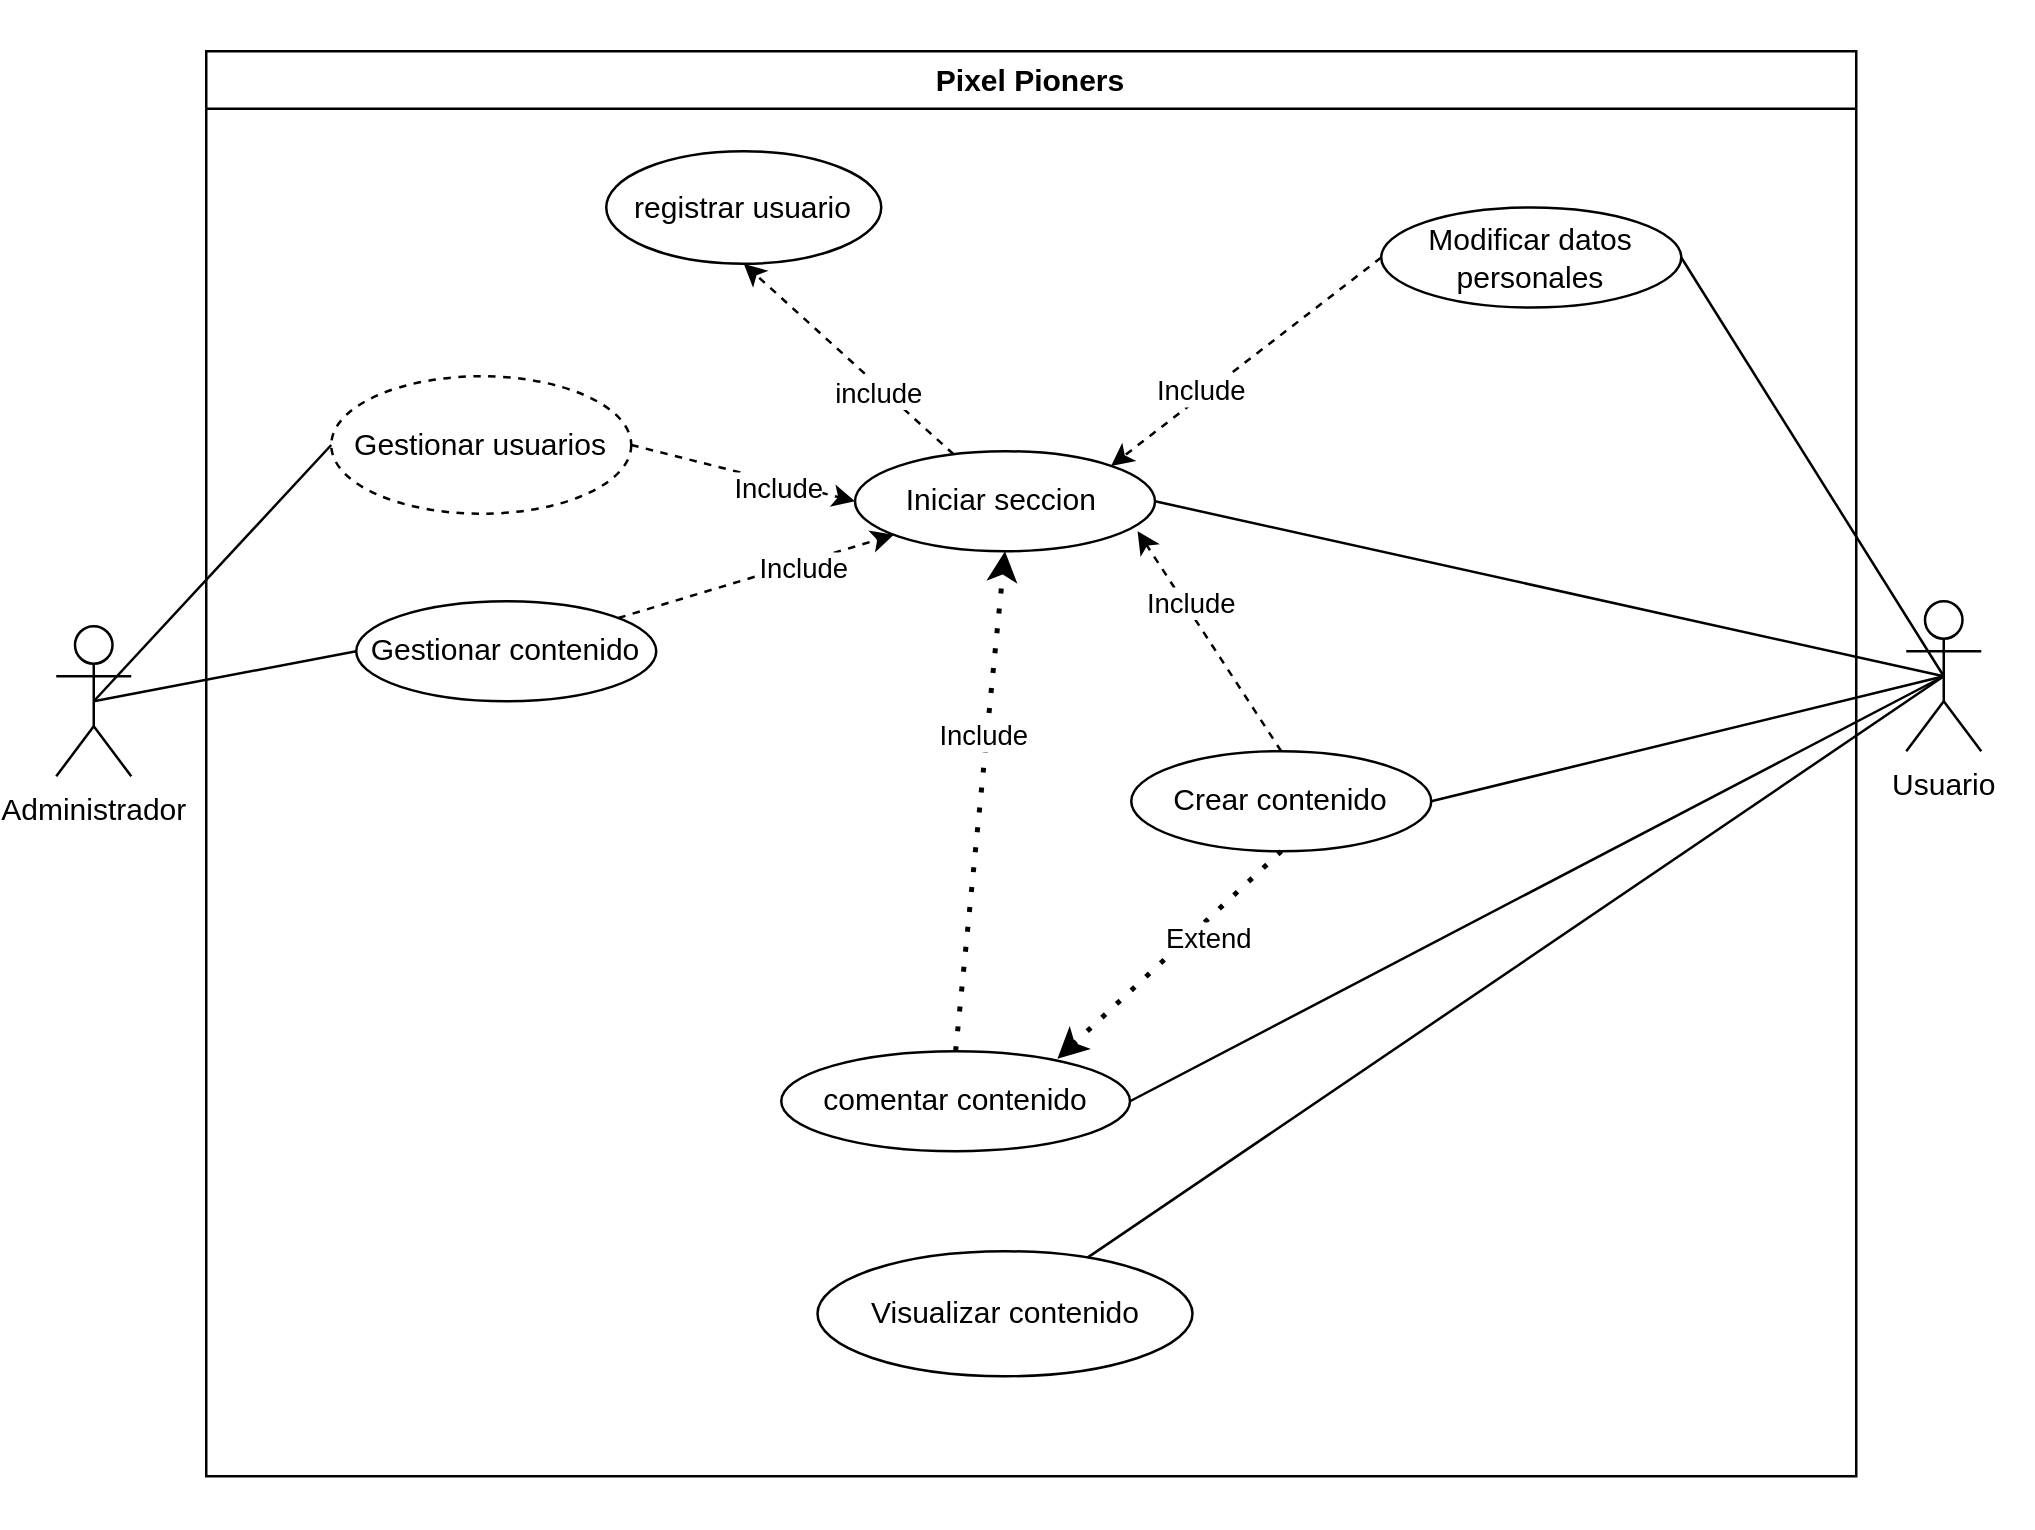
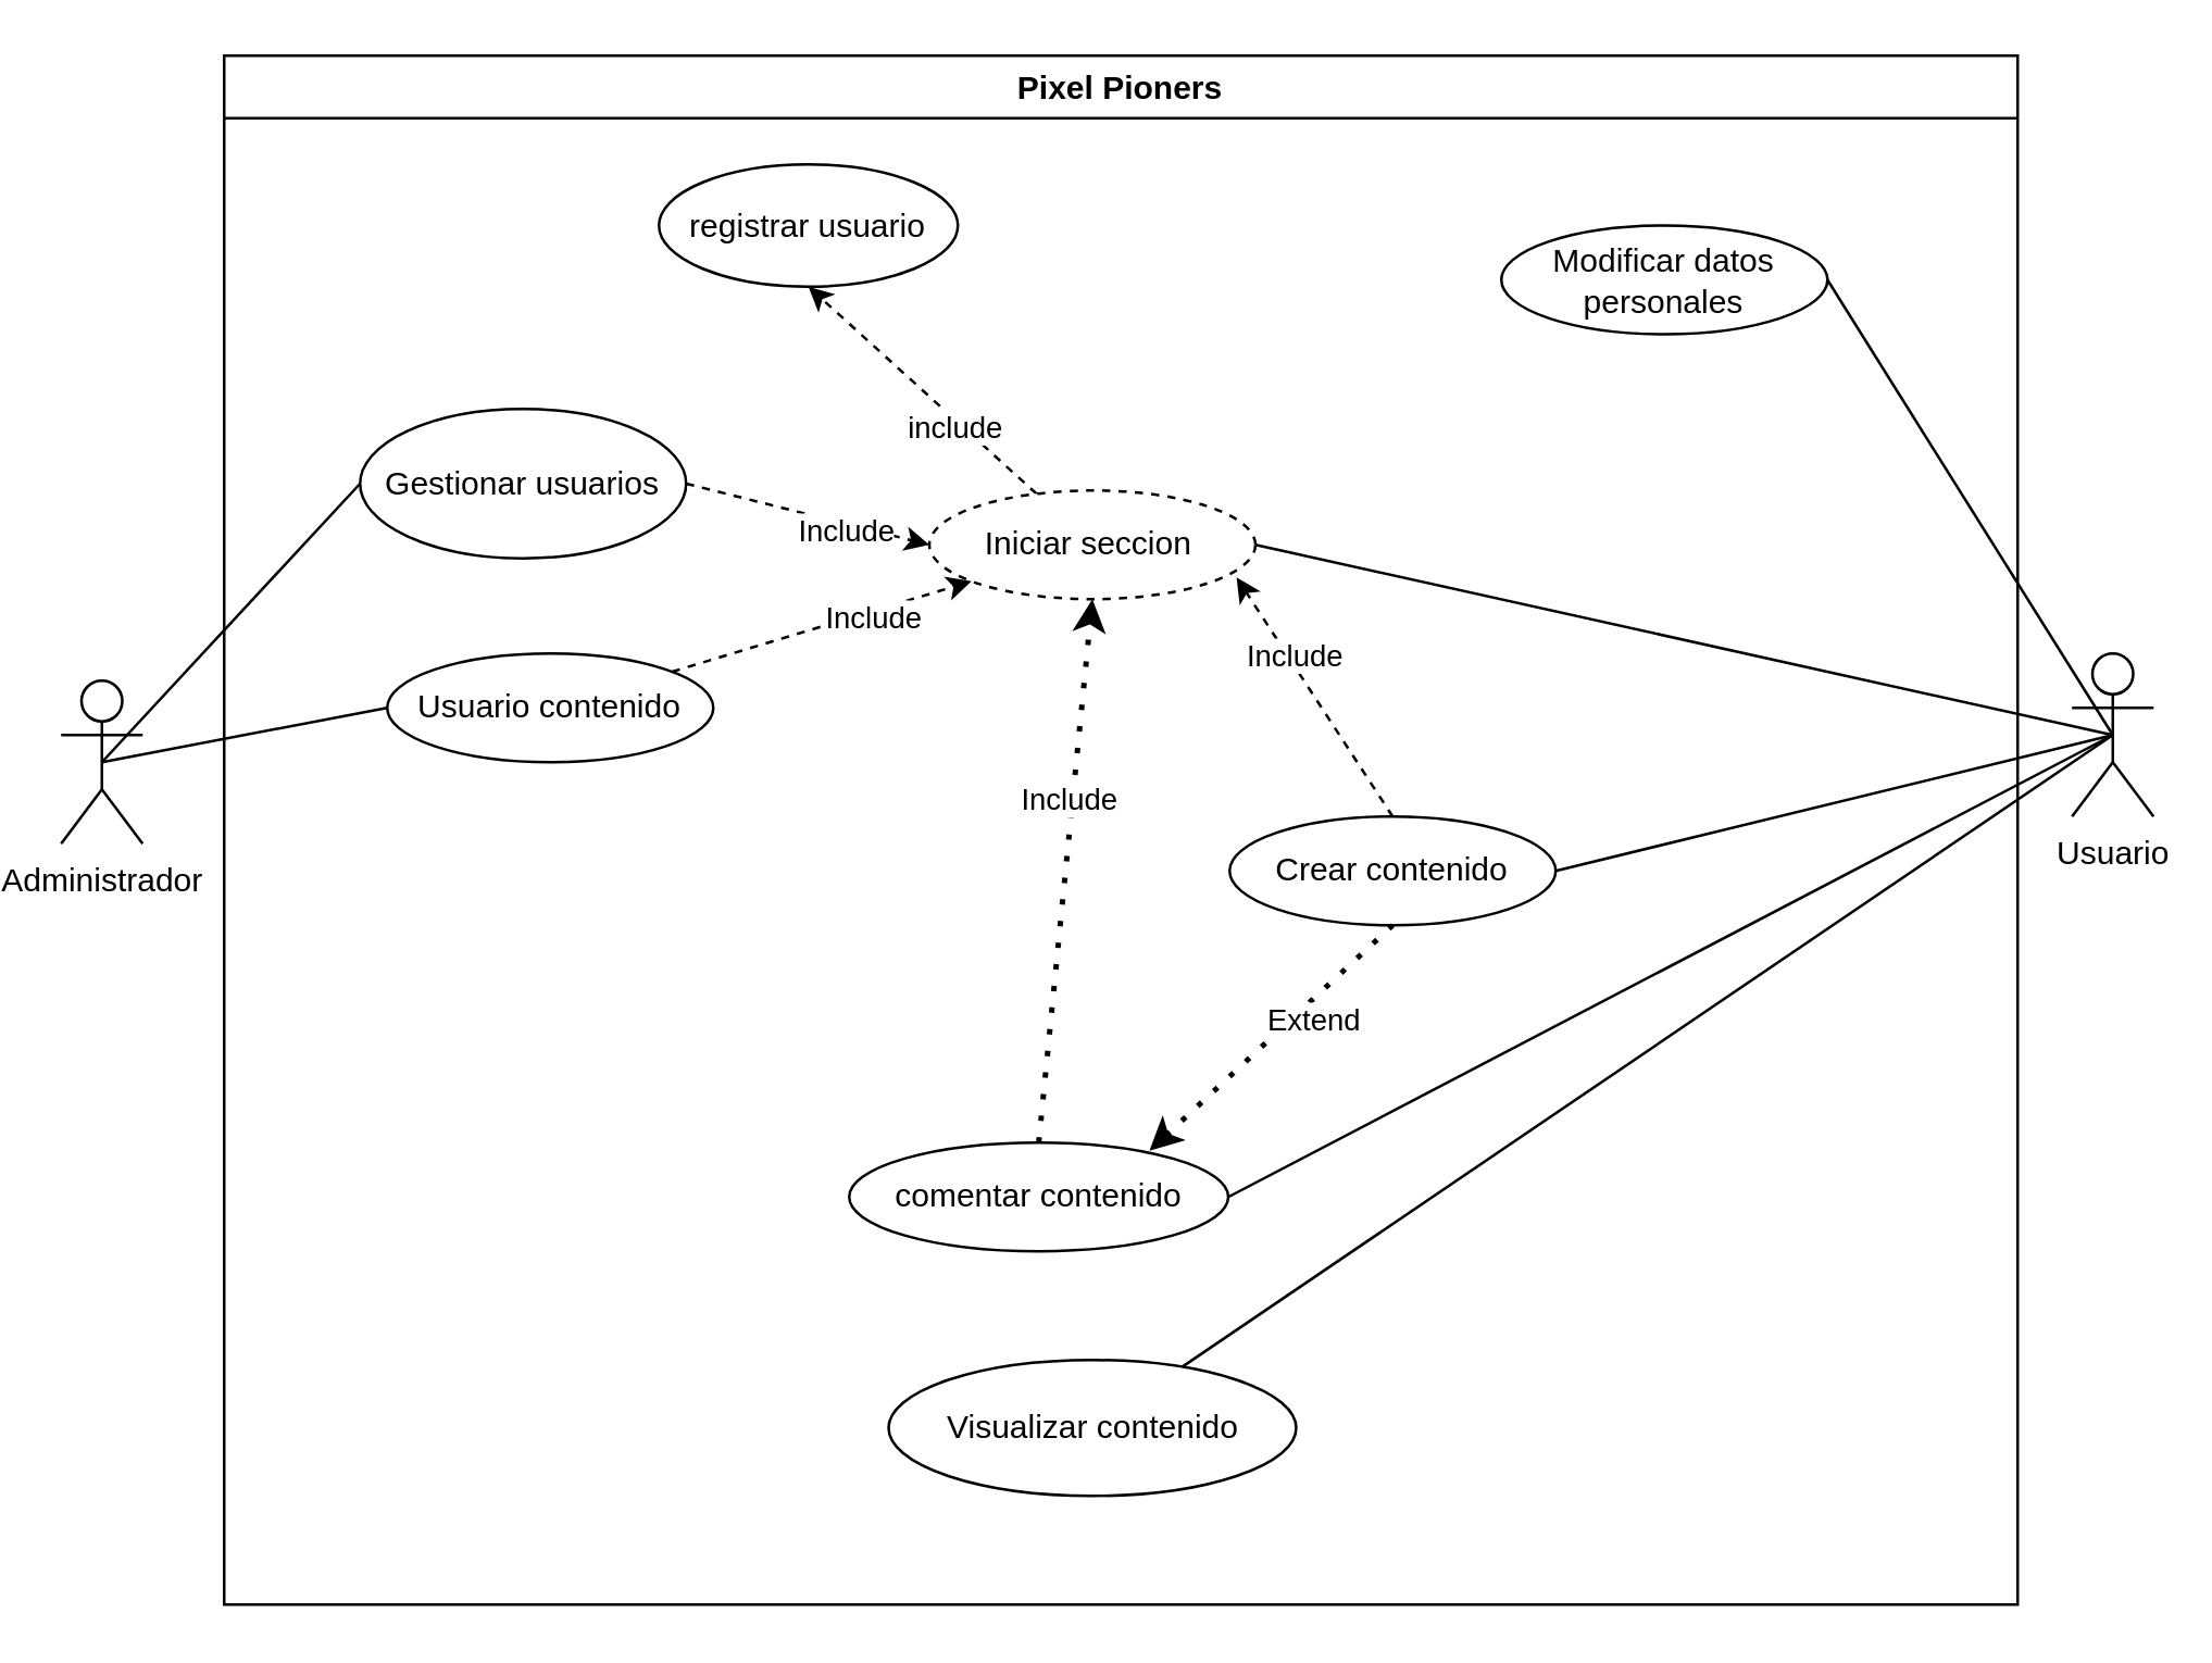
  <mxCell id="0" />
  <mxCell id="1" parent="0" />
  <mxCell id="2" value="Pixel Pioners" style="swimlane;" vertex="1" parent="1"><mxGeometry x="80" y="20" width="660" height="570" as="geometry" /></mxCell>
  <mxCell id="3" value="registrar usuario" style="ellipse;whiteSpace=wrap;html=1;" vertex="1" parent="2"><mxGeometry x="160" y="40" width="110" height="45" as="geometry" /></mxCell>
  <mxCell id="4" value="" style="endArrow=classic;html=1;rounded=0;dashed=1;entryX=0.5;entryY=1;entryDx=0;entryDy=0;" edge="1" parent="2" source="6" target="3"><mxGeometry width="50" height="50" relative="1" as="geometry"><mxPoint x="460" y="200" as="sourcePoint" /><mxPoint x="510" y="260" as="targetPoint" /></mxGeometry></mxCell>
  <mxCell id="5" value="include" style="edgeLabel;html=1;align=center;verticalAlign=middle;resizable=0;points=[];" vertex="1" connectable="0" parent="4"><mxGeometry x="-0.311" y="2" relative="1" as="geometry"><mxPoint as="offset" /></mxGeometry></mxCell>
- <mxCell id="6" value="Iniciar seccion&amp;nbsp;" style="ellipse;whiteSpace=wrap;html=1;" vertex="1" parent="2"><mxGeometry x="259.5" y="160" width="120" height="40" as="geometry" /></mxCell>
+ <mxCell id="6" value="Iniciar seccion&amp;nbsp;" style="ellipse;whiteSpace=wrap;html=1;dashed=1;" vertex="1" parent="2"><mxGeometry x="259.5" y="160" width="120" height="40" as="geometry" /></mxCell>
  <mxCell id="7" value="Visualizar contenido" style="ellipse;whiteSpace=wrap;html=1;" vertex="1" parent="2"><mxGeometry x="244.5" y="480" width="150" height="50" as="geometry" /></mxCell>
  <mxCell id="8" value="Crear contenido" style="ellipse;whiteSpace=wrap;html=1;" vertex="1" parent="2"><mxGeometry x="370" y="280" width="120" height="40" as="geometry" /></mxCell>
  <mxCell id="9" value="" style="endArrow=classic;dashed=1;html=1;rounded=0;entryX=0.942;entryY=0.8;entryDx=0;entryDy=0;entryPerimeter=0;exitX=0.5;exitY=0;exitDx=0;exitDy=0;endFill=1;" edge="1" parent="2" source="8" target="6"><mxGeometry width="50" height="50" relative="1" as="geometry"><mxPoint x="236.5" y="310" as="sourcePoint" /><mxPoint x="286.5" y="260" as="targetPoint" /></mxGeometry></mxCell>
  <mxCell id="10" value="Include" style="edgeLabel;html=1;align=center;verticalAlign=middle;resizable=0;points=[];" vertex="1" connectable="0" parent="9"><mxGeometry x="0.323" y="-2" relative="1" as="geometry"><mxPoint as="offset" /></mxGeometry></mxCell>
  <mxCell id="11" value="comentar contenido" style="ellipse;whiteSpace=wrap;html=1;" vertex="1" parent="2"><mxGeometry x="230" y="400" width="139.5" height="40" as="geometry" /></mxCell>
  <mxCell id="12" value="" style="endArrow=classic;dashed=1;html=1;dashPattern=1 3;strokeWidth=2;rounded=0;entryX=0.5;entryY=1;entryDx=0;entryDy=0;exitX=0.5;exitY=0;exitDx=0;exitDy=0;endFill=1;" edge="1" parent="2" source="11" target="6"><mxGeometry width="50" height="50" relative="1" as="geometry"><mxPoint x="236" y="325" as="sourcePoint" /><mxPoint x="286" y="275" as="targetPoint" /></mxGeometry></mxCell>
  <mxCell id="13" value="Include" style="edgeLabel;html=1;align=center;verticalAlign=middle;resizable=0;points=[];" vertex="1" connectable="0" parent="12"><mxGeometry x="0.26" y="2" relative="1" as="geometry"><mxPoint as="offset" /></mxGeometry></mxCell>
  <mxCell id="14" value="" style="endArrow=none;dashed=1;html=1;dashPattern=1 3;strokeWidth=2;rounded=0;entryX=0.5;entryY=1;entryDx=0;entryDy=0;exitX=0.792;exitY=0.075;exitDx=0;exitDy=0;exitPerimeter=0;endFill=0;startArrow=classic;startFill=1;" edge="1" parent="2" source="11" target="8"><mxGeometry width="50" height="50" relative="1" as="geometry"><mxPoint x="236" y="325" as="sourcePoint" /><mxPoint x="286" y="275" as="targetPoint" /></mxGeometry></mxCell>
  <mxCell id="15" value="Extend" style="edgeLabel;html=1;align=center;verticalAlign=middle;resizable=0;points=[];" vertex="1" connectable="0" parent="14"><mxGeometry x="0.264" y="-5" relative="1" as="geometry"><mxPoint as="offset" /></mxGeometry></mxCell>
  <mxCell id="16" value="Modificar datos personales" style="ellipse;whiteSpace=wrap;html=1;" vertex="1" parent="2"><mxGeometry x="470" y="62.5" width="120" height="40" as="geometry" /></mxCell>
- <mxCell id="17" value="" style="endArrow=classic;dashed=1;html=1;rounded=0;entryX=1;entryY=0;entryDx=0;entryDy=0;exitX=0;exitY=0.5;exitDx=0;exitDy=0;endFill=1;" edge="1" parent="2" source="16" target="6"><mxGeometry width="50" height="50" relative="1" as="geometry"><mxPoint x="432.21" y="188" as="sourcePoint" /><mxPoint x="336.0" y="130" as="targetPoint" /></mxGeometry></mxCell>
- <mxCell id="18" value="Include" style="edgeLabel;html=1;align=center;verticalAlign=middle;resizable=0;points=[];" vertex="1" connectable="0" parent="17"><mxGeometry x="0.323" y="-2" relative="1" as="geometry"><mxPoint as="offset" /></mxGeometry></mxCell>
- <mxCell id="19" value="Gestionar usuarios" style="ellipse;whiteSpace=wrap;html=1;dashed=1;" vertex="1" parent="2"><mxGeometry x="50" y="130" width="120" height="55" as="geometry" /></mxCell>
+ <mxCell id="19" value="Gestionar usuarios" style="ellipse;whiteSpace=wrap;html=1;" vertex="1" parent="2"><mxGeometry x="50" y="130" width="120" height="55" as="geometry" /></mxCell>
  <mxCell id="20" value="" style="endArrow=classic;dashed=1;html=1;rounded=0;entryX=0;entryY=0.5;entryDx=0;entryDy=0;exitX=1;exitY=0.5;exitDx=0;exitDy=0;endFill=1;" edge="1" parent="2" source="19" target="6"><mxGeometry width="50" height="50" relative="1" as="geometry"><mxPoint x="287.57" y="180" as="sourcePoint" /><mxPoint x="199.996" y="220.858" as="targetPoint" /></mxGeometry></mxCell>
  <mxCell id="21" value="Include" style="edgeLabel;html=1;align=center;verticalAlign=middle;resizable=0;points=[];" vertex="1" connectable="0" parent="20"><mxGeometry x="0.323" y="-2" relative="1" as="geometry"><mxPoint as="offset" /></mxGeometry></mxCell>
- <mxCell id="22" value="Gestionar contenido" style="ellipse;whiteSpace=wrap;html=1;" vertex="1" parent="2"><mxGeometry x="60" y="220" width="120" height="40" as="geometry" /></mxCell>
+ <mxCell id="22" value="Usuario contenido" style="ellipse;whiteSpace=wrap;html=1;" vertex="1" parent="2"><mxGeometry x="60" y="220" width="120" height="40" as="geometry" /></mxCell>
  <mxCell id="23" value="" style="endArrow=classic;dashed=1;html=1;rounded=0;endFill=1;" edge="1" parent="2" source="22" target="6"><mxGeometry width="50" height="50" relative="1" as="geometry"><mxPoint x="297.57" y="210" as="sourcePoint" /><mxPoint x="209.996" y="250.858" as="targetPoint" /></mxGeometry></mxCell>
  <mxCell id="24" value="Include" style="edgeLabel;html=1;align=center;verticalAlign=middle;resizable=0;points=[];" vertex="1" connectable="0" parent="23"><mxGeometry x="0.323" y="-2" relative="1" as="geometry"><mxPoint as="offset" /></mxGeometry></mxCell>
  <mxCell id="25" style="rounded=0;orthogonalLoop=1;jettySize=auto;html=1;exitX=0.5;exitY=0.5;exitDx=0;exitDy=0;exitPerimeter=0;entryX=1;entryY=0.5;entryDx=0;entryDy=0;endArrow=none;endFill=0;" edge="1" parent="1" source="27" target="6"><mxGeometry relative="1" as="geometry"><mxPoint x="610" y="160" as="targetPoint" /></mxGeometry></mxCell>
  <mxCell id="26" style="rounded=0;orthogonalLoop=1;jettySize=auto;html=1;exitX=0.5;exitY=0.5;exitDx=0;exitDy=0;exitPerimeter=0;endArrow=none;endFill=0;" edge="1" parent="1" source="27" target="7"><mxGeometry relative="1" as="geometry" /></mxCell>
  <mxCell id="27" value="Usuario" style="shape=umlActor;verticalLabelPosition=bottom;verticalAlign=top;html=1;outlineConnect=0;" vertex="1" parent="1"><mxGeometry x="760" y="240" width="30" height="60" as="geometry" /></mxCell>
  <mxCell id="28" value="" style="endArrow=none;html=1;rounded=0;entryX=0.5;entryY=0.5;entryDx=0;entryDy=0;entryPerimeter=0;exitX=1;exitY=0.5;exitDx=0;exitDy=0;" edge="1" parent="1" source="8" target="27"><mxGeometry width="50" height="50" relative="1" as="geometry"><mxPoint x="310" y="330" as="sourcePoint" /><mxPoint x="360" y="280" as="targetPoint" /></mxGeometry></mxCell>
  <mxCell id="29" value="" style="endArrow=none;html=1;rounded=0;entryX=0.5;entryY=0.5;entryDx=0;entryDy=0;entryPerimeter=0;exitX=1;exitY=0.5;exitDx=0;exitDy=0;" edge="1" parent="1" source="11" target="27"><mxGeometry width="50" height="50" relative="1" as="geometry"><mxPoint x="310" y="330" as="sourcePoint" /><mxPoint x="360" y="280" as="targetPoint" /></mxGeometry></mxCell>
  <mxCell id="30" value="" style="endArrow=none;html=1;rounded=0;entryX=1;entryY=0.5;entryDx=0;entryDy=0;exitX=0.5;exitY=0.5;exitDx=0;exitDy=0;exitPerimeter=0;" edge="1" parent="1" source="27" target="16"><mxGeometry width="50" height="50" relative="1" as="geometry"><mxPoint x="310" y="330" as="sourcePoint" /><mxPoint x="360" y="280" as="targetPoint" /></mxGeometry></mxCell>
  <mxCell id="31" value="Administrador" style="shape=umlActor;verticalLabelPosition=bottom;verticalAlign=top;html=1;outlineConnect=0;" vertex="1" parent="1"><mxGeometry x="20" y="250" width="30" height="60" as="geometry" /></mxCell>
  <mxCell id="32" value="" style="endArrow=none;html=1;rounded=0;exitX=0;exitY=0.5;exitDx=0;exitDy=0;entryX=0.5;entryY=0.5;entryDx=0;entryDy=0;entryPerimeter=0;" edge="1" parent="1" source="19" target="31"><mxGeometry width="50" height="50" relative="1" as="geometry"><mxPoint x="310" y="330" as="sourcePoint" /><mxPoint x="360" y="280" as="targetPoint" /></mxGeometry></mxCell>
  <mxCell id="33" value="" style="endArrow=none;html=1;rounded=0;exitX=0.5;exitY=0.5;exitDx=0;exitDy=0;exitPerimeter=0;" edge="1" parent="1" source="31"><mxGeometry width="50" height="50" relative="1" as="geometry"><mxPoint x="310" y="280" as="sourcePoint" /><mxPoint x="140" y="260" as="targetPoint" /></mxGeometry></mxCell>
